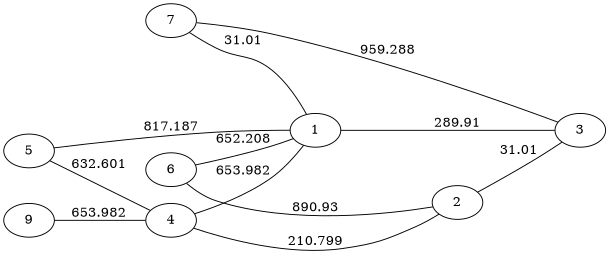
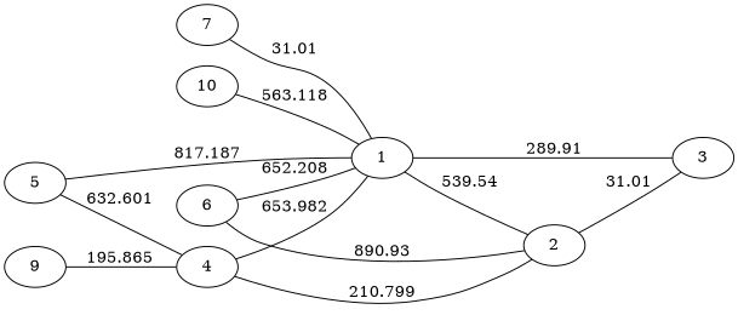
  graph {
    fontname="DejaVu Serif"
    rankdir=LR
    node [fontname="DejaVu Serif"]
    edge [fontname="DejaVu Serif"]
    1
    2
    3
    4
    5
    6
    7
    9
+   10
+   1 -- 2 [label=539.54]
    1 -- 3 [label=289.91]
    2 -- 3 [label=31.01]
    4 -- 1 [label=653.982]
    4 -- 2 [label=210.799]
    5 -- 1 [label=817.187]
    5 -- 4 [label=632.601]
    6 -- 1 [label=652.208]
    6 -- 2 [label=890.93]
    7 -- 1 [label=31.01]
-   7 -- 3 [label=959.288]
-   9 -- 4 [label=653.982]
+   9 -- 4 [label=195.865]
+   10 -- 1 [label=563.118]
  }
